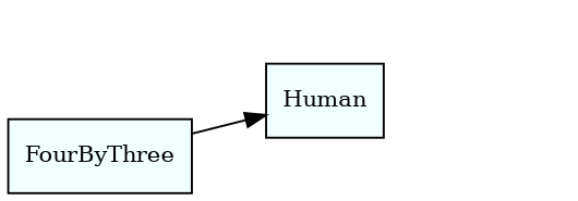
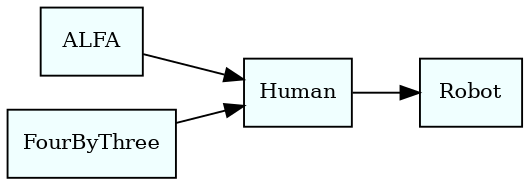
  digraph {
    rankdir=LR
    node [fillcolor=azure fontsize=11 shape=box style=filled]
+   ALFA
    Human
+   Robot
    FourByThree
+   ALFA -> Human
+   Human -> Robot
    FourByThree -> Human
  }
